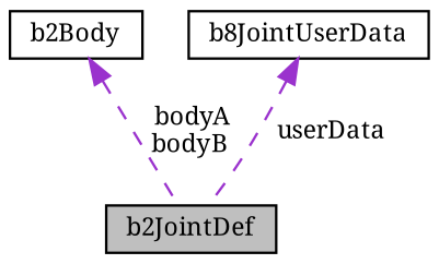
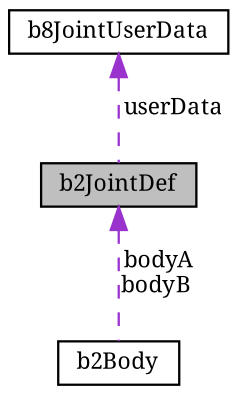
  digraph {
    fontname="Noto Serif"
    node [color=black fillcolor=white fontname="Noto Serif" fontsize=10 shape=record style=filled]
    edge [color=darkorchid3 dir=back fontname="Noto Serif" fontsize=10 labelfontname=Helvetica labelfontsize=10 style=dashed]
    n1 [fillcolor=grey75 fontcolor=black height=0.2 label=b2JointDef width=0.4]
    n2 [height=0.2 label=b2Body width=0.4]
    n3 [height=0.2 label=b8JointUserData width=0.4]
-   n2 -> n1 [label=" bodyA\nbodyB"]
+   n1 -> n2 [label=" bodyA\nbodyB"]
    n3 -> n1 [label=" userData"]
  }
